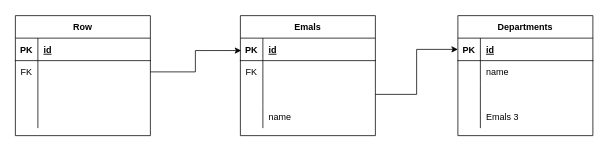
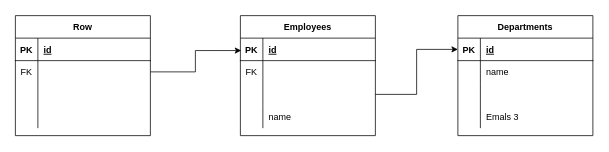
  <mxCell id="0" />
  <mxCell id="1" parent="0" />
- <mxCell id="2" value="Emals" style="shape=table;startSize=30;container=1;collapsible=1;childLayout=tableLayout;fixedRows=1;rowLines=0;fontStyle=1;align=center;resizeLast=1;" vertex="1" parent="1"><mxGeometry x="320" y="20" width="180" height="160" as="geometry" /></mxCell>
+ <mxCell id="2" value="Employees" style="shape=table;startSize=30;container=1;collapsible=1;childLayout=tableLayout;fixedRows=1;rowLines=0;fontStyle=1;align=center;resizeLast=1;" vertex="1" parent="1"><mxGeometry x="320" y="20" width="180" height="160" as="geometry" /></mxCell>
  <mxCell id="3" value="" style="shape=partialRectangle;collapsible=0;dropTarget=0;pointerEvents=0;fillColor=none;top=0;left=0;bottom=1;right=0;points=[[0,0.5],[1,0.5]];portConstraint=eastwest;" vertex="1" parent="2"><mxGeometry y="30" width="180" height="30" as="geometry" /></mxCell>
  <mxCell id="4" value="PK" style="shape=partialRectangle;connectable=0;fillColor=none;top=0;left=0;bottom=0;right=0;fontStyle=1;overflow=hidden;" vertex="1" parent="3"><mxGeometry width="30" height="30" as="geometry" /></mxCell>
  <mxCell id="5" value="id" style="shape=partialRectangle;connectable=0;fillColor=none;top=0;left=0;bottom=0;right=0;align=left;spacingLeft=6;fontStyle=5;overflow=hidden;" vertex="1" parent="3"><mxGeometry x="30" width="150" height="30" as="geometry" /></mxCell>
  <mxCell id="6" value="" style="shape=partialRectangle;collapsible=0;dropTarget=0;pointerEvents=0;fillColor=none;top=0;left=0;bottom=0;right=0;points=[[0,0.5],[1,0.5]];portConstraint=eastwest;" vertex="1" parent="2"><mxGeometry y="60" width="180" height="30" as="geometry" /></mxCell>
  <mxCell id="7" value="FK" style="shape=partialRectangle;connectable=0;fillColor=none;top=0;left=0;bottom=0;right=0;editable=1;overflow=hidden;" vertex="1" parent="6"><mxGeometry width="30" height="30" as="geometry" /></mxCell>
  <mxCell id="8" value="" style="shape=partialRectangle;collapsible=0;dropTarget=0;pointerEvents=0;fillColor=none;top=0;left=0;bottom=0;right=0;points=[[0,0.5],[1,0.5]];portConstraint=eastwest;" vertex="1" parent="2"><mxGeometry y="90" width="180" height="30" as="geometry" /></mxCell>
  <mxCell id="9" value="" style="shape=partialRectangle;connectable=0;fillColor=none;top=0;left=0;bottom=0;right=0;editable=1;overflow=hidden;" vertex="1" parent="8"><mxGeometry width="30" height="30" as="geometry" /></mxCell>
  <mxCell id="10" value="" style="shape=partialRectangle;connectable=0;fillColor=none;top=0;left=0;bottom=0;right=0;align=left;spacingLeft=6;overflow=hidden;" vertex="1" parent="8"><mxGeometry x="30" width="150" height="30" as="geometry" /></mxCell>
  <mxCell id="11" value="" style="shape=partialRectangle;collapsible=0;dropTarget=0;pointerEvents=0;fillColor=none;top=0;left=0;bottom=0;right=0;points=[[0,0.5],[1,0.5]];portConstraint=eastwest;" vertex="1" parent="2"><mxGeometry y="120" width="180" height="30" as="geometry" /></mxCell>
  <mxCell id="12" value="" style="shape=partialRectangle;connectable=0;fillColor=none;top=0;left=0;bottom=0;right=0;editable=1;overflow=hidden;" vertex="1" parent="11"><mxGeometry width="30" height="30" as="geometry" /></mxCell>
  <mxCell id="13" value="" style="shape=partialRectangle;connectable=0;fillColor=none;top=0;left=0;bottom=0;right=0;align=left;spacingLeft=6;overflow=hidden;" vertex="1" parent="11"><mxGeometry x="30" width="150" height="30" as="geometry" /></mxCell>
  <mxCell id="14" value="Departments" style="shape=table;startSize=30;container=1;collapsible=1;childLayout=tableLayout;fixedRows=1;rowLines=0;fontStyle=1;align=center;resizeLast=1;" vertex="1" parent="1"><mxGeometry x="610" y="20" width="180" height="160" as="geometry" /></mxCell>
  <mxCell id="15" value="" style="shape=partialRectangle;collapsible=0;dropTarget=0;pointerEvents=0;fillColor=none;top=0;left=0;bottom=1;right=0;points=[[0,0.5],[1,0.5]];portConstraint=eastwest;" vertex="1" parent="14"><mxGeometry y="30" width="180" height="30" as="geometry" /></mxCell>
  <mxCell id="16" value="PK" style="shape=partialRectangle;connectable=0;fillColor=none;top=0;left=0;bottom=0;right=0;fontStyle=1;overflow=hidden;" vertex="1" parent="15"><mxGeometry width="30" height="30" as="geometry" /></mxCell>
  <mxCell id="17" value="id" style="shape=partialRectangle;connectable=0;fillColor=none;top=0;left=0;bottom=0;right=0;align=left;spacingLeft=6;fontStyle=5;overflow=hidden;" vertex="1" parent="15"><mxGeometry x="30" width="150" height="30" as="geometry" /></mxCell>
  <mxCell id="18" value="" style="shape=partialRectangle;collapsible=0;dropTarget=0;pointerEvents=0;fillColor=none;top=0;left=0;bottom=0;right=0;points=[[0,0.5],[1,0.5]];portConstraint=eastwest;" vertex="1" parent="14"><mxGeometry y="60" width="180" height="30" as="geometry" /></mxCell>
  <mxCell id="19" value="" style="shape=partialRectangle;connectable=0;fillColor=none;top=0;left=0;bottom=0;right=0;editable=1;overflow=hidden;" vertex="1" parent="18"><mxGeometry width="30" height="30" as="geometry" /></mxCell>
  <mxCell id="20" value="name" style="shape=partialRectangle;connectable=0;fillColor=none;top=0;left=0;bottom=0;right=0;align=left;spacingLeft=6;overflow=hidden;" vertex="1" parent="18"><mxGeometry x="30" width="150" height="30" as="geometry" /></mxCell>
  <mxCell id="21" value="" style="shape=partialRectangle;collapsible=0;dropTarget=0;pointerEvents=0;fillColor=none;top=0;left=0;bottom=0;right=0;points=[[0,0.5],[1,0.5]];portConstraint=eastwest;" vertex="1" parent="14"><mxGeometry y="90" width="180" height="30" as="geometry" /></mxCell>
  <mxCell id="22" value="" style="shape=partialRectangle;connectable=0;fillColor=none;top=0;left=0;bottom=0;right=0;editable=1;overflow=hidden;" vertex="1" parent="21"><mxGeometry width="30" height="30" as="geometry" /></mxCell>
  <mxCell id="23" value="" style="shape=partialRectangle;collapsible=0;dropTarget=0;pointerEvents=0;fillColor=none;top=0;left=0;bottom=0;right=0;points=[[0,0.5],[1,0.5]];portConstraint=eastwest;" vertex="1" parent="14"><mxGeometry y="120" width="180" height="30" as="geometry" /></mxCell>
  <mxCell id="24" value="" style="shape=partialRectangle;connectable=0;fillColor=none;top=0;left=0;bottom=0;right=0;editable=1;overflow=hidden;" vertex="1" parent="23"><mxGeometry width="30" height="30" as="geometry" /></mxCell>
  <mxCell id="25" value="Emals 3" style="shape=partialRectangle;connectable=0;fillColor=none;top=0;left=0;bottom=0;right=0;align=left;spacingLeft=6;overflow=hidden;" vertex="1" parent="23"><mxGeometry x="30" width="150" height="30" as="geometry" /></mxCell>
  <mxCell id="26" style="edgeStyle=orthogonalEdgeStyle;rounded=0;orthogonalLoop=1;jettySize=auto;html=1;exitX=1;exitY=0.5;exitDx=0;exitDy=0;entryX=0;entryY=0.5;entryDx=0;entryDy=0;" edge="1" parent="1" source="8" target="15"><mxGeometry relative="1" as="geometry" /></mxCell>
  <mxCell id="27" value="name" style="shape=partialRectangle;connectable=0;fillColor=none;top=0;left=0;bottom=0;right=0;align=left;spacingLeft=6;overflow=hidden;" vertex="1" parent="1"><mxGeometry x="350" y="140" width="150" height="30" as="geometry" /></mxCell>
  <mxCell id="28" value="Row" style="shape=table;startSize=30;container=1;collapsible=1;childLayout=tableLayout;fixedRows=1;rowLines=0;fontStyle=1;align=center;resizeLast=1;" vertex="1" parent="1"><mxGeometry x="20" y="20" width="180" height="160" as="geometry" /></mxCell>
  <mxCell id="29" value="" style="shape=partialRectangle;collapsible=0;dropTarget=0;pointerEvents=0;fillColor=none;top=0;left=0;bottom=1;right=0;points=[[0,0.5],[1,0.5]];portConstraint=eastwest;" vertex="1" parent="28"><mxGeometry y="30" width="180" height="30" as="geometry" /></mxCell>
  <mxCell id="30" value="PK" style="shape=partialRectangle;connectable=0;fillColor=none;top=0;left=0;bottom=0;right=0;fontStyle=1;overflow=hidden;" vertex="1" parent="29"><mxGeometry width="30" height="30" as="geometry" /></mxCell>
  <mxCell id="31" value="id" style="shape=partialRectangle;connectable=0;fillColor=none;top=0;left=0;bottom=0;right=0;align=left;spacingLeft=6;fontStyle=5;overflow=hidden;" vertex="1" parent="29"><mxGeometry x="30" width="150" height="30" as="geometry" /></mxCell>
  <mxCell id="32" value="" style="shape=partialRectangle;collapsible=0;dropTarget=0;pointerEvents=0;fillColor=none;top=0;left=0;bottom=0;right=0;points=[[0,0.5],[1,0.5]];portConstraint=eastwest;" vertex="1" parent="28"><mxGeometry y="60" width="180" height="30" as="geometry" /></mxCell>
  <mxCell id="33" value="FK" style="shape=partialRectangle;connectable=0;fillColor=none;top=0;left=0;bottom=0;right=0;editable=1;overflow=hidden;" vertex="1" parent="32"><mxGeometry width="30" height="30" as="geometry" /></mxCell>
  <mxCell id="34" value="" style="shape=partialRectangle;collapsible=0;dropTarget=0;pointerEvents=0;fillColor=none;top=0;left=0;bottom=0;right=0;points=[[0,0.5],[1,0.5]];portConstraint=eastwest;" vertex="1" parent="28"><mxGeometry y="90" width="180" height="30" as="geometry" /></mxCell>
  <mxCell id="35" value="" style="shape=partialRectangle;connectable=0;fillColor=none;top=0;left=0;bottom=0;right=0;editable=1;overflow=hidden;" vertex="1" parent="34"><mxGeometry width="30" height="30" as="geometry" /></mxCell>
  <mxCell id="36" value="" style="shape=partialRectangle;collapsible=0;dropTarget=0;pointerEvents=0;fillColor=none;top=0;left=0;bottom=0;right=0;points=[[0,0.5],[1,0.5]];portConstraint=eastwest;" vertex="1" parent="28"><mxGeometry y="120" width="180" height="30" as="geometry" /></mxCell>
  <mxCell id="37" value="" style="shape=partialRectangle;connectable=0;fillColor=none;top=0;left=0;bottom=0;right=0;editable=1;overflow=hidden;" vertex="1" parent="36"><mxGeometry width="30" height="30" as="geometry" /></mxCell>
  <mxCell id="38" value="" style="shape=partialRectangle;connectable=0;fillColor=none;top=0;left=0;bottom=0;right=0;align=left;spacingLeft=6;overflow=hidden;" vertex="1" parent="36"><mxGeometry x="30" width="150" height="30" as="geometry" /></mxCell>
  <mxCell id="39" style="edgeStyle=orthogonalEdgeStyle;rounded=0;orthogonalLoop=1;jettySize=auto;html=1;entryX=0.006;entryY=0.552;entryDx=0;entryDy=0;entryPerimeter=0;" edge="1" parent="1" source="32" target="3"><mxGeometry relative="1" as="geometry" /></mxCell>
